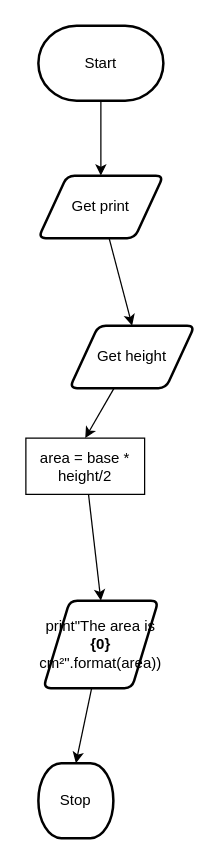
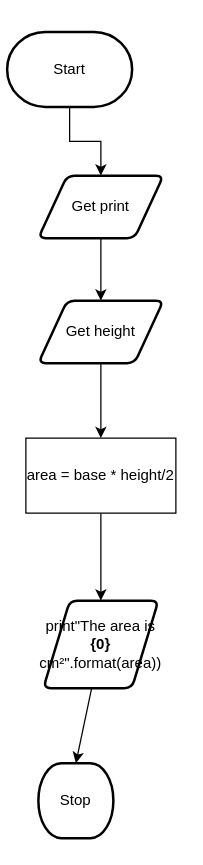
  <mxCell id="0" />
  <mxCell id="1" parent="0" />
  <mxCell id="2" style="edgeStyle=none;html=1;entryX=0.5;entryY=0;entryDx=0;entryDy=0;fontFamily=Helvetica;fontSize=12;fontColor=#000000;" edge="1" parent="1" source="3" target="10"><mxGeometry relative="1" as="geometry" /></mxCell>
  <mxCell id="3" value="Get print" style="shape=parallelogram;html=1;strokeWidth=2;perimeter=parallelogramPerimeter;whiteSpace=wrap;rounded=1;arcSize=12;size=0.23;" parent="1" vertex="1"><mxGeometry x="30" y="140" width="100" height="50" as="geometry" /></mxCell>
  <mxCell id="4" style="edgeStyle=orthogonalEdgeStyle;rounded=0;html=1;entryX=0.5;entryY=0;entryDx=0;entryDy=0;" parent="1" source="5" target="3" edge="1"><mxGeometry relative="1" as="geometry" /></mxCell>
- <mxCell id="5" value="Start" style="strokeWidth=2;html=1;shape=mxgraph.flowchart.terminator;whiteSpace=wrap;" parent="1" vertex="1"><mxGeometry x="30" y="20" width="100" height="60" as="geometry" /></mxCell>
+ <mxCell id="5" value="Start" style="strokeWidth=2;html=1;shape=mxgraph.flowchart.terminator;whiteSpace=wrap;" parent="1" vertex="1"><mxGeometry x="5" y="25" width="100" height="60" as="geometry" /></mxCell>
  <mxCell id="6" value="Stop" style="strokeWidth=2;html=1;shape=mxgraph.flowchart.terminator;whiteSpace=wrap;" parent="1" vertex="1"><mxGeometry x="30" y="610" width="60" height="60" as="geometry" /></mxCell>
  <mxCell id="7" style="edgeStyle=none;html=1;entryX=0.5;entryY=0;entryDx=0;entryDy=0;entryPerimeter=0;fontFamily=Helvetica;fontSize=12;fontColor=#000000;" edge="1" parent="1" source="8" target="6"><mxGeometry relative="1" as="geometry" /></mxCell>
  <mxCell id="8" value="&lt;font style=&quot;font-size: 12px&quot;&gt;print&lt;span class=&quot;s2&quot; style=&quot;box-sizing: border-box&quot;&gt;&quot;The area is &lt;/span&gt;&lt;span class=&quot;si&quot; style=&quot;box-sizing: border-box ; font-weight: bold&quot;&gt;{0}&lt;/span&gt;&lt;span class=&quot;s2&quot; style=&quot;box-sizing: border-box&quot;&gt; cm²&quot;&lt;/span&gt;&lt;span class=&quot;o&quot; style=&quot;box-sizing: border-box&quot;&gt;.&lt;/span&gt;&lt;span class=&quot;n&quot; style=&quot;box-sizing: border-box&quot;&gt;format&lt;/span&gt;&lt;span class=&quot;p&quot; style=&quot;box-sizing: border-box&quot;&gt;(&lt;/span&gt;&lt;span class=&quot;n&quot; style=&quot;box-sizing: border-box&quot;&gt;area&lt;/span&gt;&lt;span class=&quot;p&quot; style=&quot;box-sizing: border-box&quot;&gt;))&lt;/span&gt;&lt;/font&gt;" style="shape=parallelogram;html=1;strokeWidth=2;perimeter=parallelogramPerimeter;whiteSpace=wrap;rounded=1;arcSize=12;size=0.23;" parent="1" vertex="1"><mxGeometry x="34" y="480" width="92" height="70" as="geometry" /></mxCell>
  <mxCell id="9" style="edgeStyle=none;html=1;entryX=0.5;entryY=0;entryDx=0;entryDy=0;fontFamily=Helvetica;fontSize=12;fontColor=#000000;" edge="1" parent="1" source="10" target="12"><mxGeometry relative="1" as="geometry" /></mxCell>
- <mxCell id="10" value="Get height" style="shape=parallelogram;html=1;strokeWidth=2;perimeter=parallelogramPerimeter;whiteSpace=wrap;rounded=1;arcSize=12;size=0.23;" vertex="1" parent="1"><mxGeometry x="55" y="260" width="100" height="50" as="geometry" /></mxCell>
+ <mxCell id="10" value="Get height" style="shape=parallelogram;html=1;strokeWidth=2;perimeter=parallelogramPerimeter;whiteSpace=wrap;rounded=1;arcSize=12;size=0.23;" vertex="1" parent="1"><mxGeometry x="30" y="240" width="100" height="50" as="geometry" /></mxCell>
  <mxCell id="11" style="edgeStyle=none;html=1;entryX=0.5;entryY=0;entryDx=0;entryDy=0;fontFamily=Helvetica;fontSize=12;fontColor=#000000;" edge="1" parent="1" source="12" target="8"><mxGeometry relative="1" as="geometry" /></mxCell>
- <mxCell id="12" value="area = base * height/2" style="rounded=0;whiteSpace=wrap;html=1;" vertex="1" parent="1"><mxGeometry x="20" y="350" width="95" height="45" as="geometry" /></mxCell>
+ <mxCell id="12" value="area = base * height/2" style="rounded=0;whiteSpace=wrap;html=1;" vertex="1" parent="1"><mxGeometry x="20" y="350" width="120" height="60" as="geometry" /></mxCell>
